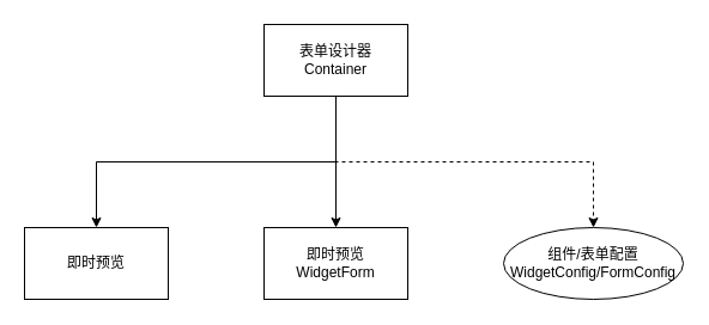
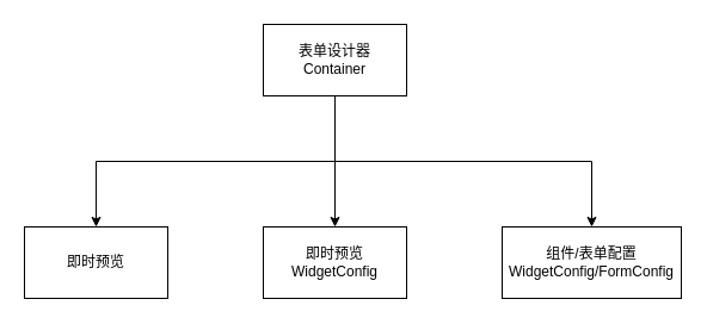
  <mxCell id="0" />
  <mxCell id="1" parent="0" />
  <mxCell id="2" style="edgeStyle=orthogonalEdgeStyle;rounded=0;orthogonalLoop=1;jettySize=auto;html=1;exitX=0.5;exitY=1;exitDx=0;exitDy=0;entryX=0.5;entryY=0;entryDx=0;entryDy=0;" parent="1" source="5" target="6" edge="1"><mxGeometry relative="1" as="geometry" /></mxCell>
  <mxCell id="3" style="edgeStyle=orthogonalEdgeStyle;rounded=0;orthogonalLoop=1;jettySize=auto;html=1;exitX=0.5;exitY=1;exitDx=0;exitDy=0;" parent="1" source="5" target="7" edge="1"><mxGeometry relative="1" as="geometry" /></mxCell>
- <mxCell id="4" style="edgeStyle=orthogonalEdgeStyle;rounded=0;orthogonalLoop=1;jettySize=auto;html=1;exitX=0.5;exitY=1;exitDx=0;exitDy=0;dashed=1;" parent="1" source="5" target="8" edge="1"><mxGeometry relative="1" as="geometry" /></mxCell>
+ <mxCell id="4" style="edgeStyle=orthogonalEdgeStyle;rounded=0;orthogonalLoop=1;jettySize=auto;html=1;exitX=0.5;exitY=1;exitDx=0;exitDy=0;" parent="1" source="5" target="8" edge="1"><mxGeometry relative="1" as="geometry" /></mxCell>
  <mxCell id="5" value="表单设计器&lt;br&gt;Container" style="rounded=0;whiteSpace=wrap;html=1;" parent="1" vertex="1"><mxGeometry x="220" y="20" width="120" height="60" as="geometry" /></mxCell>
  <mxCell id="6" value="即时预览" style="rounded=0;whiteSpace=wrap;html=1;" parent="1" vertex="1"><mxGeometry x="20" y="190" width="120" height="60" as="geometry" /></mxCell>
- <mxCell id="7" value="即时预览&lt;br&gt;WidgetForm" style="rounded=0;whiteSpace=wrap;html=1;" parent="1" vertex="1"><mxGeometry x="220" y="190" width="120" height="60" as="geometry" /></mxCell>
- <mxCell id="8" value="组件/表单配置&lt;br&gt;WidgetConfig/FormConfig" style="ellipse;whiteSpace=wrap;html=1;" parent="1" vertex="1"><mxGeometry x="420" y="190" width="150" height="60" as="geometry" /></mxCell>
+ <mxCell id="7" value="即时预览&lt;br&gt;WidgetConfig" style="rounded=0;whiteSpace=wrap;html=1;" parent="1" vertex="1"><mxGeometry x="220" y="190" width="120" height="60" as="geometry" /></mxCell>
+ <mxCell id="8" value="组件/表单配置&lt;br&gt;WidgetConfig/FormConfig" style="rounded=0;whiteSpace=wrap;html=1;" parent="1" vertex="1"><mxGeometry x="420" y="190" width="150" height="60" as="geometry" /></mxCell>
